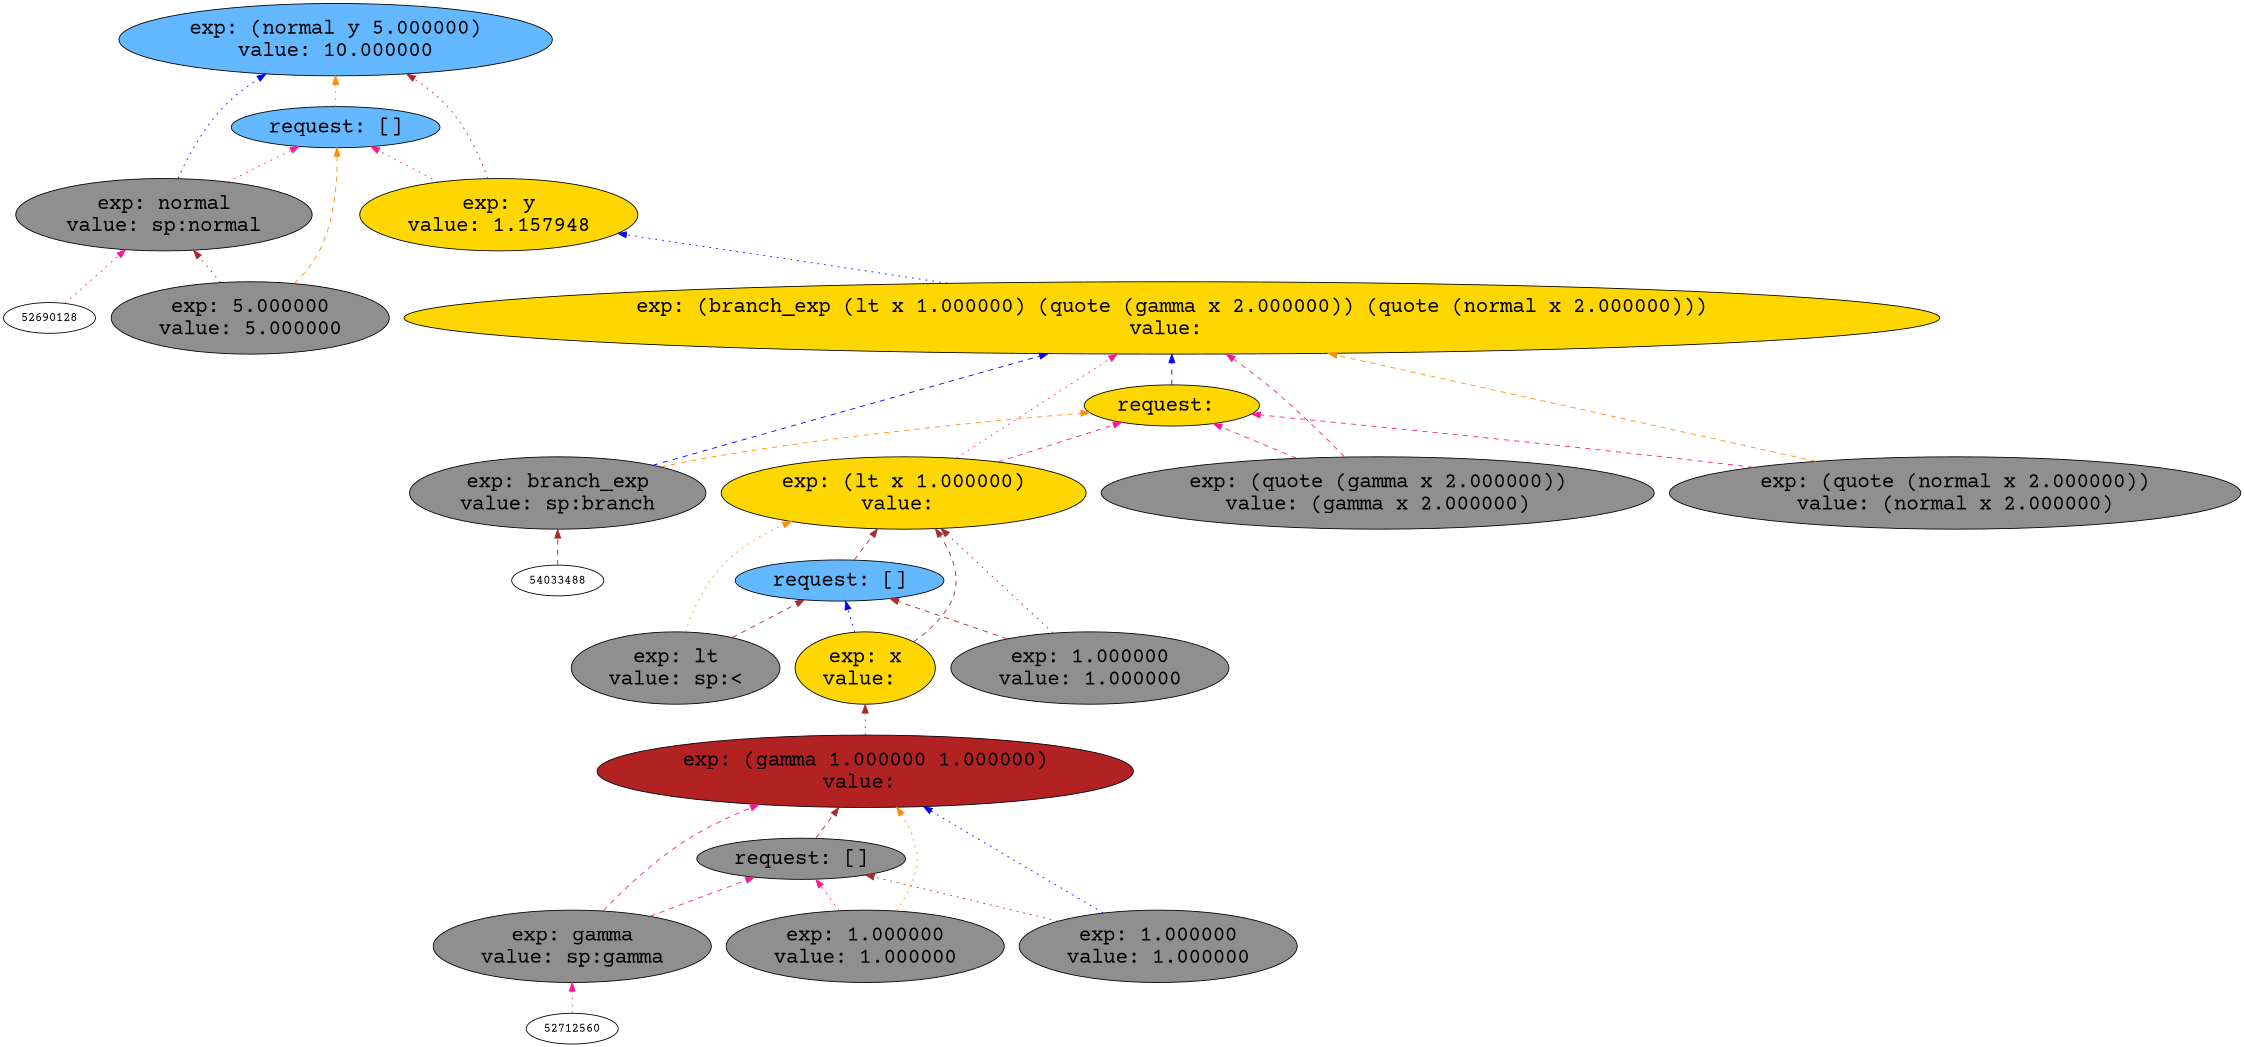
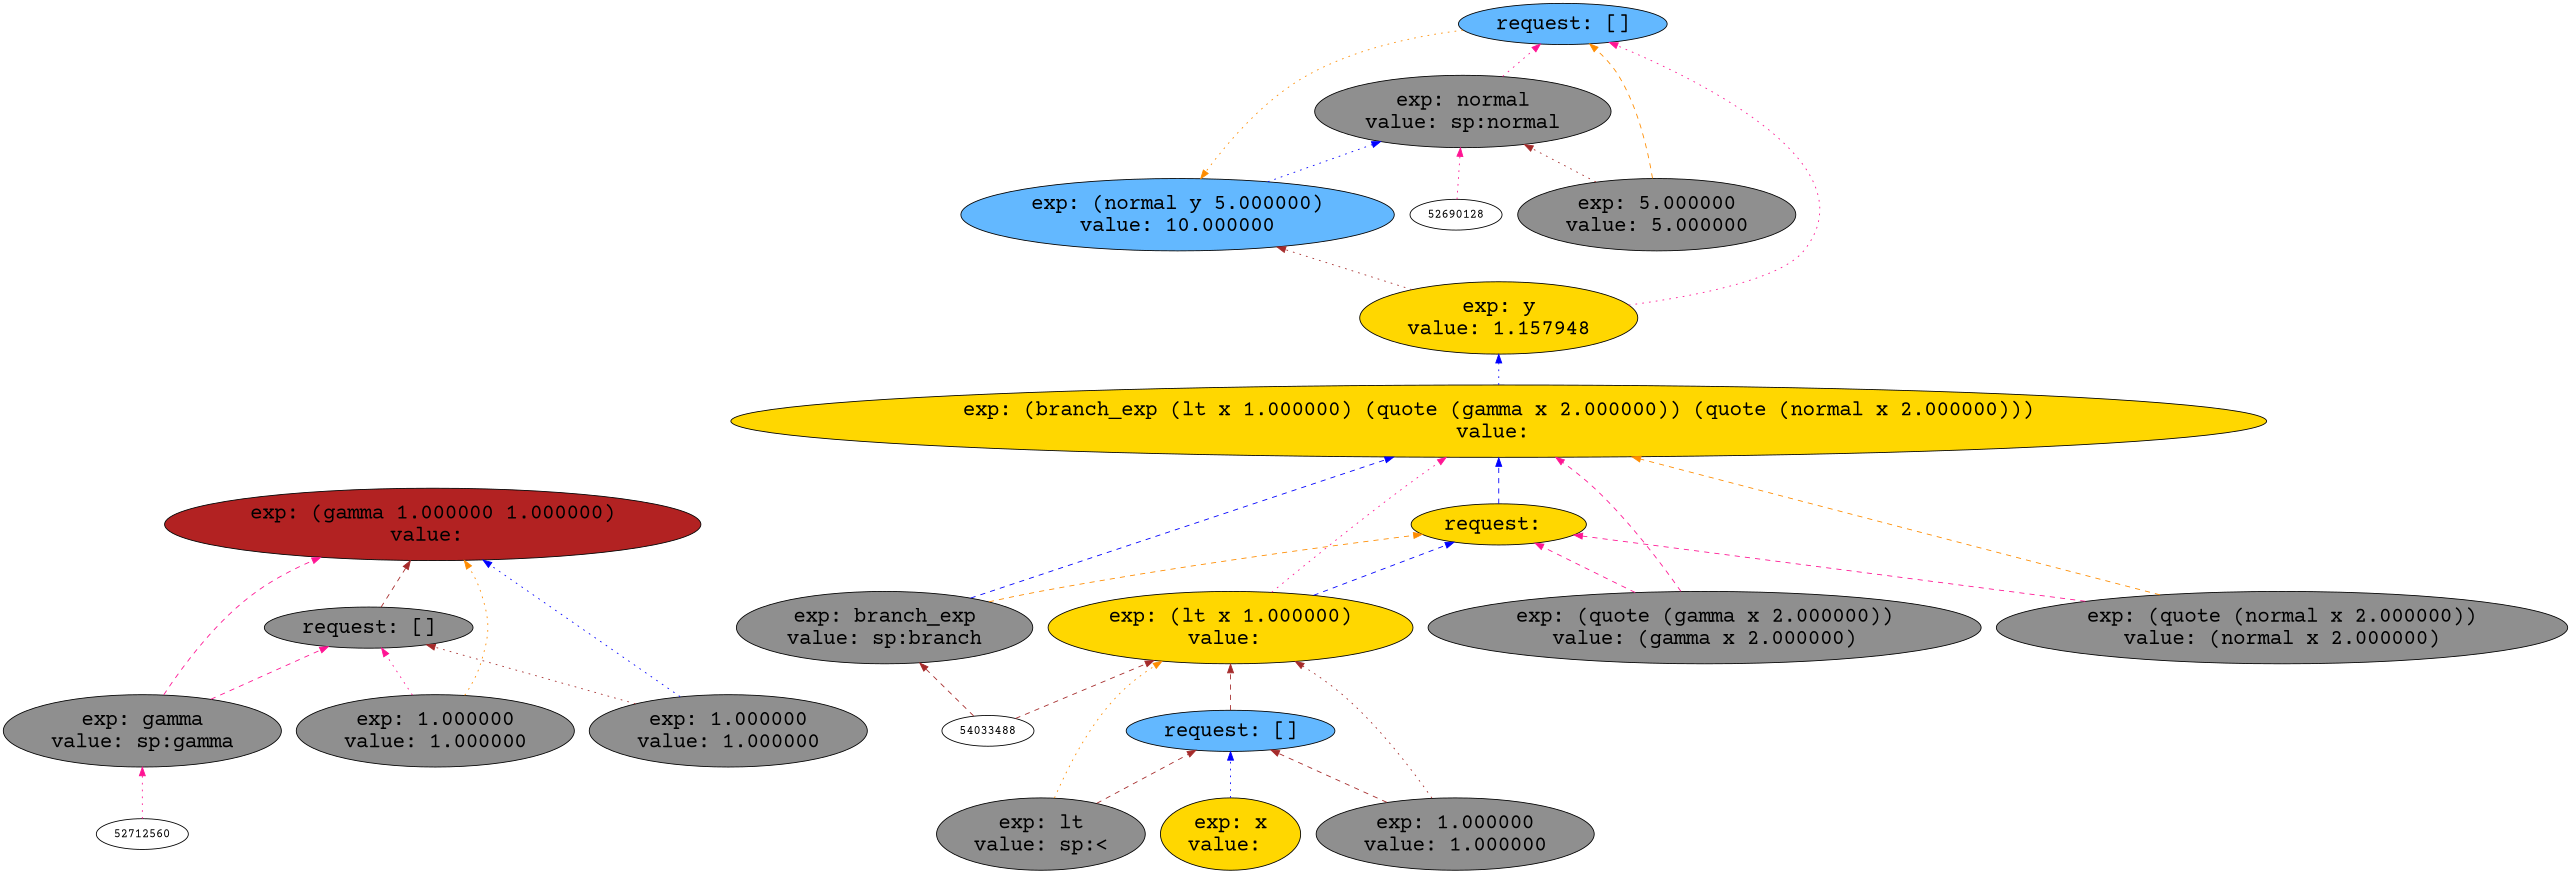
  digraph {
    fontname="Courier Prime"
    fontsize=24
    rankdir=BT
    node [fillcolor=grey56 fontname="Courier Prime" fontsize=24 shape=ellipse style=filled]
    edge [arrowhead=normal color=brown constraint=true fontname="Courier Prime" style=dotted]
    n1 [fillcolor=firebrick label="exp: (gamma 1.000000 1.000000)\nvalue: "]
    n2 [label="request: []"]
    n3 [label="exp: gamma\nvalue: sp:gamma"]
    n4 [label="exp: 1.000000\nvalue: 1.000000"]
    n5 [label="exp: 1.000000\nvalue: 1.000000"]
    n6 [fillcolor=gold label="exp: (branch_exp (lt x 1.000000) (quote (gamma x 2.000000)) (quote (normal x 2.000000)))\nvalue: "]
    n7 [fillcolor=gold label="request: "]
    n8 [label="exp: branch_exp\nvalue: sp:branch"]
    n9 [fillcolor=gold label="exp: (lt x 1.000000)\nvalue: "]
    n10 [fillcolor=steelblue1 label="request: []"]
    n11 [label="exp: lt\nvalue: sp:<"]
    n12 [fillcolor=gold label="exp: x\nvalue: "]
    n13 [label="exp: 1.000000\nvalue: 1.000000"]
    n14 [label="exp: (quote (gamma x 2.000000))\nvalue: (gamma x 2.000000)"]
    n15 [label="exp: (quote (normal x 2.000000))\nvalue: (normal x 2.000000)"]
    n16 [fillcolor=steelblue1 label="exp: (normal y 5.000000)\nvalue: 10.000000"]
    n17 [fillcolor=steelblue1 label="request: []"]
    n18 [label="exp: normal\nvalue: sp:normal"]
    n19 [fillcolor=gold label="exp: y\nvalue: 1.157948"]
    n20 [label="exp: 5.000000\nvalue: 5.000000"]
    54033488 [fillcolor="" fontsize="" shape="" style=""]
    52690128 [fillcolor="" fontsize="" shape="" style=""]
    52712560 [fillcolor="" fontsize="" shape="" style=""]
    subgraph sub_1 {
      label="Venture Families"
      subgraph sub_2 {
        label=1
        n1
        n2
        n3
        n4
        n5
      }
      subgraph sub_3 {
        label=2
        n6
        n7
        n8
        n9
        n10
        n11
        n12
        n13
        n14
        n15
      }
      subgraph sub_4 {
        label=3
        n16
        n17
        n18
        n19
        n20
      }
    }
-   n1 -> n12
    n2 -> n1 [style=dashed]
    n3 -> n1 [color=deeppink style=dashed]
    n3 -> n2 [color=deeppink style=dashed]
    n4 -> n1 [color=darkorange]
    n4 -> n2 [color=deeppink]
    n5 -> n1 [color=blue]
    n5 -> n2
    n6 -> n19 [color=blue]
    n7 -> n6 [color=blue style=dashed]
    n8 -> n6 [color=blue style=dashed]
    n8 -> n7 [color=darkorange style=dashed]
    n9 -> n6 [color=deeppink]
-   n9 -> n7 [color=deeppink style=dashed]
+   n9 -> n7 [color=blue style=dashed]
    n10 -> n9 [style=dashed]
    n11 -> n9 [color=darkorange]
    n11 -> n10 [style=dashed]
-   n12 -> n9 [style=dashed]
+   54033488 -> n9 [style=dashed]
    n12 -> n10 [color=blue]
    n13 -> n9
    n13 -> n10 [style=dashed]
    n14 -> n6 [color=deeppink style=dashed]
    n14 -> n7 [color=deeppink style=dashed]
    n15 -> n6 [color=darkorange style=dashed]
    n15 -> n7 [color=deeppink style=dashed]
    n17 -> n16 [color=darkorange]
-   n18 -> n16 [color=blue]
+   n16 -> n18 [color=blue]
    n18 -> n17 [color=deeppink]
    n19 -> n16
    n19 -> n17 [color=deeppink]
    n20 -> n17 [color=darkorange style=dashed]
    n20 -> n18
    54033488 -> n8 [style=dashed]
    52690128 -> n18 [color=deeppink]
    52712560 -> n3 [color=deeppink]
  }
